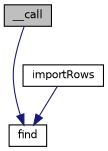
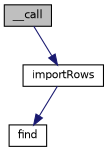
  digraph {
    rankdir=TB
    node [color=black fillcolor=white fontname=Helvetica fontsize=10 shape=record style=filled]
    edge [color=midnightblue fontname=Helvetica fontsize=10 labelfontname=Helvetica labelfontsize=10 style=solid]
    n1 [fillcolor=grey75 fontcolor=black height=0.2 label=__call width=0.4]
    n2 [height=0.2 label=find width=0.4]
    n3 [height=0.2 label=importRows width=0.4]
-   n1 -> n2
+   n1 -> n3
    n3 -> n2
  }
